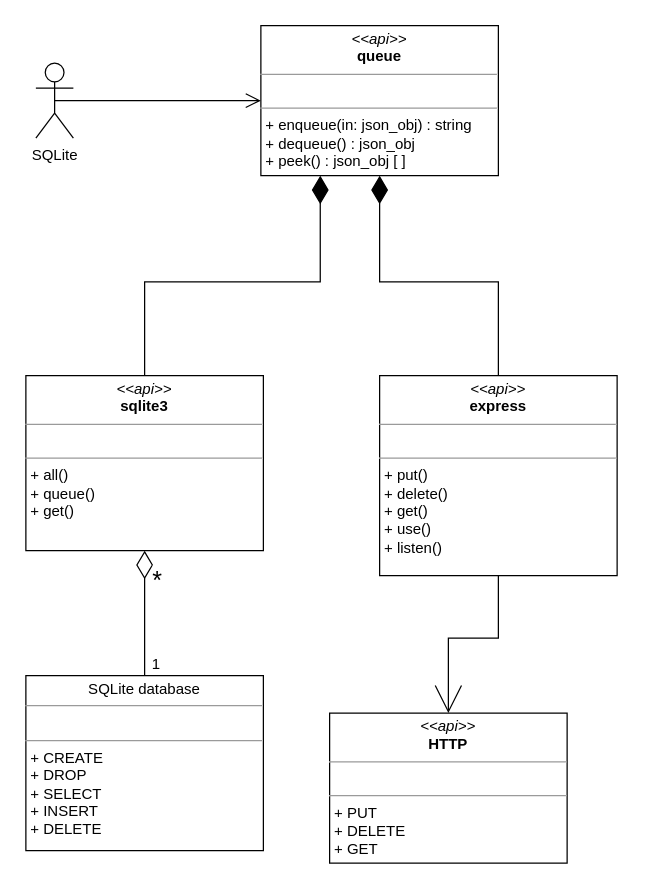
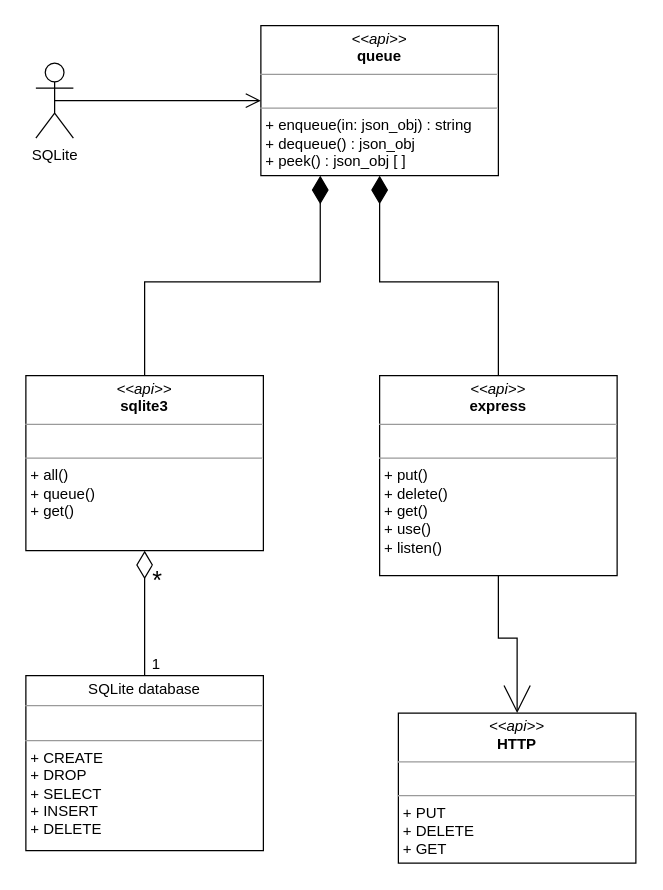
  <mxCell id="0" />
  <mxCell id="1" parent="0" />
  <mxCell id="2" style="edgeStyle=orthogonalEdgeStyle;rounded=0;orthogonalLoop=1;jettySize=auto;html=1;exitX=0.5;exitY=1;exitDx=0;exitDy=0;endArrow=none;endFill=0;endSize=10;startSize=20;startArrow=diamondThin;startFill=1;" edge="1" parent="1" source="4" target="6"><mxGeometry relative="1" as="geometry" /></mxCell>
  <mxCell id="3" style="edgeStyle=orthogonalEdgeStyle;rounded=0;orthogonalLoop=1;jettySize=auto;html=1;exitX=0.25;exitY=1;exitDx=0;exitDy=0;entryX=0.5;entryY=0;entryDx=0;entryDy=0;startSize=20;endArrow=none;endFill=0;endSize=10;startArrow=diamondThin;startFill=1;" edge="1" parent="1" source="4" target="13"><mxGeometry relative="1" as="geometry" /></mxCell>
  <mxCell id="4" value="&lt;p style=&quot;margin: 0px ; margin-top: 4px ; text-align: center&quot;&gt;&lt;i&gt;&amp;lt;&amp;lt;api&amp;gt;&amp;gt;&lt;/i&gt;&lt;br&gt;&lt;b&gt;queue&lt;/b&gt;&lt;/p&gt;&lt;hr size=&quot;1&quot;&gt;&lt;p style=&quot;margin: 0px ; margin-left: 4px&quot;&gt;&lt;br&gt;&lt;/p&gt;&lt;hr size=&quot;1&quot;&gt;&lt;p style=&quot;margin: 0px 0px 0px 4px&quot;&gt;+ enqueue(in: json_obj) : string&lt;/p&gt;&lt;p style=&quot;margin: 0px 0px 0px 4px&quot;&gt;+ dequeue() : json_obj&lt;/p&gt;&lt;p style=&quot;margin: 0px 0px 0px 4px&quot;&gt;+ peek() : json_obj [ ]&amp;nbsp;&lt;/p&gt;" style="verticalAlign=top;align=left;overflow=fill;fontSize=12;fontFamily=Helvetica;html=1;" vertex="1" parent="1"><mxGeometry x="208" y="20" width="190" height="120" as="geometry" /></mxCell>
  <mxCell id="5" style="edgeStyle=orthogonalEdgeStyle;rounded=0;orthogonalLoop=1;jettySize=auto;html=1;exitX=0.5;exitY=1;exitDx=0;exitDy=0;entryX=0.5;entryY=0;entryDx=0;entryDy=0;startSize=20;endArrow=open;endFill=0;endSize=20;" edge="1" parent="1" source="6" target="7"><mxGeometry relative="1" as="geometry" /></mxCell>
  <mxCell id="6" value="&lt;p style=&quot;margin: 0px ; margin-top: 4px ; text-align: center&quot;&gt;&lt;i&gt;&amp;lt;&amp;lt;api&amp;gt;&amp;gt;&lt;/i&gt;&lt;br&gt;&lt;b&gt;express&lt;/b&gt;&lt;/p&gt;&lt;hr size=&quot;1&quot;&gt;&lt;p style=&quot;margin: 0px ; margin-left: 4px&quot;&gt;&lt;br&gt;&lt;/p&gt;&lt;hr size=&quot;1&quot;&gt;&lt;p style=&quot;margin: 0px 0px 0px 4px&quot;&gt;+ put()&lt;/p&gt;&lt;p style=&quot;margin: 0px 0px 0px 4px&quot;&gt;+ delete()&lt;/p&gt;&lt;p style=&quot;margin: 0px 0px 0px 4px&quot;&gt;+ get()&lt;/p&gt;&lt;p style=&quot;margin: 0px 0px 0px 4px&quot;&gt;+ use()&lt;/p&gt;&lt;p style=&quot;margin: 0px 0px 0px 4px&quot;&gt;+ listen()&lt;/p&gt;" style="verticalAlign=top;align=left;overflow=fill;fontSize=12;fontFamily=Helvetica;html=1;" vertex="1" parent="1"><mxGeometry x="303" y="300" width="190" height="160" as="geometry" /></mxCell>
- <mxCell id="7" value="&lt;p style=&quot;margin: 0px ; margin-top: 4px ; text-align: center&quot;&gt;&lt;i&gt;&amp;lt;&amp;lt;api&amp;gt;&amp;gt;&lt;/i&gt;&lt;br&gt;&lt;b&gt;HTTP&lt;/b&gt;&lt;/p&gt;&lt;hr size=&quot;1&quot;&gt;&lt;p style=&quot;margin: 0px ; margin-left: 4px&quot;&gt;&lt;br&gt;&lt;/p&gt;&lt;hr size=&quot;1&quot;&gt;&lt;p style=&quot;margin: 0px 0px 0px 4px&quot;&gt;+ PUT&lt;/p&gt;&lt;p style=&quot;margin: 0px 0px 0px 4px&quot;&gt;+ DELETE&lt;/p&gt;&lt;p style=&quot;margin: 0px 0px 0px 4px&quot;&gt;+ GET&lt;/p&gt;" style="verticalAlign=top;align=left;overflow=fill;fontSize=12;fontFamily=Helvetica;html=1;" vertex="1" parent="1"><mxGeometry x="263" y="570" width="190" height="120" as="geometry" /></mxCell>
+ <mxCell id="7" value="&lt;p style=&quot;margin: 0px ; margin-top: 4px ; text-align: center&quot;&gt;&lt;i&gt;&amp;lt;&amp;lt;api&amp;gt;&amp;gt;&lt;/i&gt;&lt;br&gt;&lt;b&gt;HTTP&lt;/b&gt;&lt;/p&gt;&lt;hr size=&quot;1&quot;&gt;&lt;p style=&quot;margin: 0px ; margin-left: 4px&quot;&gt;&lt;br&gt;&lt;/p&gt;&lt;hr size=&quot;1&quot;&gt;&lt;p style=&quot;margin: 0px 0px 0px 4px&quot;&gt;+ PUT&lt;/p&gt;&lt;p style=&quot;margin: 0px 0px 0px 4px&quot;&gt;+ DELETE&lt;/p&gt;&lt;p style=&quot;margin: 0px 0px 0px 4px&quot;&gt;+ GET&lt;/p&gt;" style="verticalAlign=top;align=left;overflow=fill;fontSize=12;fontFamily=Helvetica;html=1;" vertex="1" parent="1"><mxGeometry x="318" y="570" width="190" height="120" as="geometry" /></mxCell>
  <mxCell id="8" style="edgeStyle=orthogonalEdgeStyle;rounded=0;orthogonalLoop=1;jettySize=auto;html=1;exitX=0.5;exitY=0.5;exitDx=0;exitDy=0;exitPerimeter=0;entryX=0;entryY=0.5;entryDx=0;entryDy=0;startSize=10;endArrow=open;endFill=0;endSize=10;" edge="1" parent="1" source="9" target="4"><mxGeometry relative="1" as="geometry" /></mxCell>
  <mxCell id="9" value="SQLite" style="shape=umlActor;verticalLabelPosition=bottom;labelBackgroundColor=#ffffff;verticalAlign=top;html=1;outlineConnect=0;" vertex="1" parent="1"><mxGeometry x="28" y="50" width="30" height="60" as="geometry" /></mxCell>
  <mxCell id="10" style="edgeStyle=orthogonalEdgeStyle;rounded=0;orthogonalLoop=1;jettySize=auto;html=1;exitX=0.5;exitY=1;exitDx=0;exitDy=0;entryX=0.5;entryY=0;entryDx=0;entryDy=0;startArrow=diamondThin;startFill=0;startSize=20;endArrow=none;endFill=0;endSize=20;" edge="1" parent="1" source="13" target="14"><mxGeometry relative="1" as="geometry"><mxPoint x="115" y="520" as="targetPoint" /></mxGeometry></mxCell>
  <mxCell id="11" value="1" style="text;html=1;resizable=0;points=[];align=center;verticalAlign=middle;labelBackgroundColor=#ffffff;" vertex="1" connectable="0" parent="10"><mxGeometry x="0.24" y="2" relative="1" as="geometry"><mxPoint x="6" y="28" as="offset" /></mxGeometry></mxCell>
  <mxCell id="12" value="&lt;font style=&quot;font-size: 20px&quot;&gt;*&lt;/font&gt;" style="text;html=1;resizable=0;points=[];align=center;verticalAlign=middle;labelBackgroundColor=#ffffff;" vertex="1" connectable="0" parent="10"><mxGeometry x="-0.28" relative="1" as="geometry"><mxPoint x="9" y="-14" as="offset" /></mxGeometry></mxCell>
  <mxCell id="13" value="&lt;p style=&quot;margin: 0px ; margin-top: 4px ; text-align: center&quot;&gt;&lt;i&gt;&amp;lt;&amp;lt;api&amp;gt;&amp;gt;&lt;/i&gt;&lt;br&gt;&lt;b&gt;sqlite3&lt;/b&gt;&lt;/p&gt;&lt;hr size=&quot;1&quot;&gt;&lt;p style=&quot;margin: 0px ; margin-left: 4px&quot;&gt;&lt;br&gt;&lt;/p&gt;&lt;hr size=&quot;1&quot;&gt;&lt;p style=&quot;margin: 0px 0px 0px 4px&quot;&gt;+ all()&lt;/p&gt;&lt;p style=&quot;margin: 0px 0px 0px 4px&quot;&gt;+ queue()&lt;/p&gt;&lt;p style=&quot;margin: 0px 0px 0px 4px&quot;&gt;+ get()&lt;/p&gt;" style="verticalAlign=top;align=left;overflow=fill;fontSize=12;fontFamily=Helvetica;html=1;" vertex="1" parent="1"><mxGeometry x="20" y="300" width="190" height="140" as="geometry" /></mxCell>
  <mxCell id="14" value="&lt;p style=&quot;margin: 4px 0px 0px ; text-align: center&quot;&gt;SQLite database&lt;/p&gt;&lt;hr size=&quot;1&quot;&gt;&lt;p style=&quot;margin: 0px ; margin-left: 4px&quot;&gt;&lt;br&gt;&lt;/p&gt;&lt;hr size=&quot;1&quot;&gt;&lt;p style=&quot;margin: 0px 0px 0px 4px&quot;&gt;+ CREATE&lt;/p&gt;&lt;p style=&quot;margin: 0px 0px 0px 4px&quot;&gt;+ DROP&lt;/p&gt;&lt;p style=&quot;margin: 0px 0px 0px 4px&quot;&gt;+ SELECT&lt;/p&gt;&lt;p style=&quot;margin: 0px 0px 0px 4px&quot;&gt;+ INSERT&lt;/p&gt;&lt;p style=&quot;margin: 0px 0px 0px 4px&quot;&gt;+ DELETE&lt;/p&gt;" style="verticalAlign=top;align=left;overflow=fill;fontSize=12;fontFamily=Helvetica;html=1;" vertex="1" parent="1"><mxGeometry x="20" y="540" width="190" height="140" as="geometry" /></mxCell>
